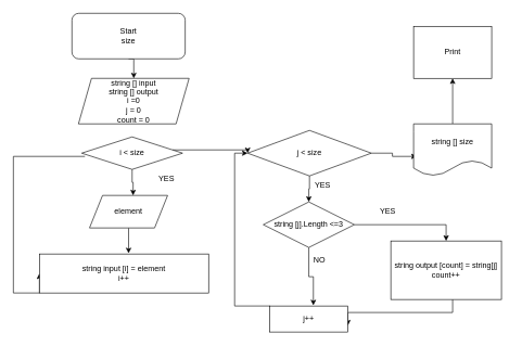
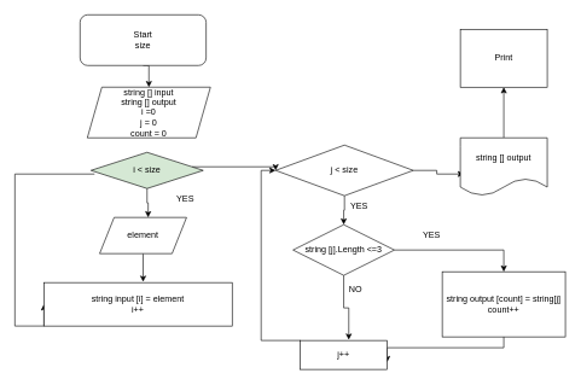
  <mxCell id="0" />
  <mxCell id="1" parent="0" />
  <mxCell id="2" style="edgeStyle=orthogonalEdgeStyle;rounded=0;orthogonalLoop=1;jettySize=auto;html=1;exitX=0.5;exitY=1;exitDx=0;exitDy=0;entryX=0.5;entryY=0;entryDx=0;entryDy=0;" edge="1" parent="1" source="3" target="4"><mxGeometry relative="1" as="geometry" /></mxCell>
  <mxCell id="3" value="Start&lt;br&gt;size" style="rounded=1;whiteSpace=wrap;html=1;" vertex="1" parent="1"><mxGeometry x="110" y="20" width="174" height="70" as="geometry" /></mxCell>
  <mxCell id="4" value="string [] input&lt;br&gt;string [] output&lt;br&gt;i =0&lt;br&gt;j = 0&lt;br&gt;count = 0" style="shape=parallelogram;perimeter=parallelogramPerimeter;whiteSpace=wrap;html=1;fixedSize=1;" vertex="1" parent="1"><mxGeometry x="120" y="120" width="170" height="70" as="geometry" /></mxCell>
  <mxCell id="5" style="edgeStyle=orthogonalEdgeStyle;rounded=0;orthogonalLoop=1;jettySize=auto;html=1;entryX=0.558;entryY=0;entryDx=0;entryDy=0;entryPerimeter=0;" edge="1" parent="1" source="7" target="10"><mxGeometry relative="1" as="geometry" /></mxCell>
  <mxCell id="6" style="edgeStyle=orthogonalEdgeStyle;rounded=0;orthogonalLoop=1;jettySize=auto;html=1;entryX=0;entryY=0.5;entryDx=0;entryDy=0;" edge="1" parent="1" source="7" target="15"><mxGeometry relative="1" as="geometry"><Array as="points"><mxPoint x="380" y="230" /></Array></mxGeometry></mxCell>
- <mxCell id="7" value="i &amp;lt; size" style="rhombus;whiteSpace=wrap;html=1;" vertex="1" parent="1"><mxGeometry x="125" y="210" width="155" height="50" as="geometry" /></mxCell>
+ <mxCell id="7" value="i &amp;lt; size" style="rhombus;whiteSpace=wrap;html=1;fillColor=#d5e8d4;" vertex="1" parent="1"><mxGeometry x="125" y="210" width="155" height="50" as="geometry" /></mxCell>
  <mxCell id="8" style="edgeStyle=orthogonalEdgeStyle;rounded=0;orthogonalLoop=1;jettySize=auto;html=1;entryX=0;entryY=0.5;entryDx=0;entryDy=0;" edge="1" parent="1" target="11"><mxGeometry relative="1" as="geometry"><mxPoint x="130" y="240" as="sourcePoint" /><mxPoint x="367" y="410" as="targetPoint" /><Array as="points"><mxPoint x="20" y="240" /><mxPoint x="20" y="450" /></Array></mxGeometry></mxCell>
  <mxCell id="9" style="edgeStyle=orthogonalEdgeStyle;rounded=0;orthogonalLoop=1;jettySize=auto;html=1;entryX=0.527;entryY=-0.017;entryDx=0;entryDy=0;entryPerimeter=0;" edge="1" parent="1" source="10" target="11"><mxGeometry relative="1" as="geometry" /></mxCell>
  <mxCell id="10" value="element" style="shape=parallelogram;perimeter=parallelogramPerimeter;whiteSpace=wrap;html=1;fixedSize=1;" vertex="1" parent="1"><mxGeometry x="137" y="300" width="120" height="50" as="geometry" /></mxCell>
  <mxCell id="11" value="string input [i] = element&lt;br&gt;i++" style="rounded=0;whiteSpace=wrap;html=1;" vertex="1" parent="1"><mxGeometry x="60" y="390" width="260" height="60" as="geometry" /></mxCell>
  <mxCell id="12" value="YES" style="text;html=1;align=center;verticalAlign=middle;resizable=0;points=[];autosize=1;strokeColor=none;fillColor=none;" vertex="1" parent="1"><mxGeometry x="230" y="260" width="50" height="30" as="geometry" /></mxCell>
  <mxCell id="13" style="edgeStyle=orthogonalEdgeStyle;rounded=0;orthogonalLoop=1;jettySize=auto;html=1;entryX=0.5;entryY=0;entryDx=0;entryDy=0;" edge="1" parent="1" source="15" target="18"><mxGeometry relative="1" as="geometry"><mxPoint x="475" y="300" as="targetPoint" /></mxGeometry></mxCell>
  <mxCell id="14" style="edgeStyle=orthogonalEdgeStyle;rounded=0;orthogonalLoop=1;jettySize=auto;html=1;entryX=0.042;entryY=0.625;entryDx=0;entryDy=0;entryPerimeter=0;" edge="1" parent="1" source="15" target="27"><mxGeometry relative="1" as="geometry" /></mxCell>
  <mxCell id="15" value="j &amp;lt; size" style="rhombus;whiteSpace=wrap;html=1;" vertex="1" parent="1"><mxGeometry x="380" y="200" width="190" height="70" as="geometry" /></mxCell>
  <mxCell id="16" style="edgeStyle=orthogonalEdgeStyle;rounded=0;orthogonalLoop=1;jettySize=auto;html=1;entryX=0.558;entryY=-0.025;entryDx=0;entryDy=0;entryPerimeter=0;" edge="1" parent="1" source="18" target="22"><mxGeometry relative="1" as="geometry" /></mxCell>
  <mxCell id="17" style="edgeStyle=orthogonalEdgeStyle;rounded=0;orthogonalLoop=1;jettySize=auto;html=1;entryX=0.5;entryY=0;entryDx=0;entryDy=0;" edge="1" parent="1" source="18" target="20"><mxGeometry relative="1" as="geometry"><mxPoint x="640" y="330" as="targetPoint" /></mxGeometry></mxCell>
  <mxCell id="18" value="string [j].Length &amp;lt;=3" style="rhombus;whiteSpace=wrap;html=1;" vertex="1" parent="1"><mxGeometry x="404" y="310" width="140" height="70" as="geometry" /></mxCell>
  <mxCell id="19" style="edgeStyle=orthogonalEdgeStyle;rounded=0;orthogonalLoop=1;jettySize=auto;html=1;entryX=1;entryY=0.75;entryDx=0;entryDy=0;" edge="1" parent="1" source="20" target="22"><mxGeometry relative="1" as="geometry"><Array as="points"><mxPoint x="695" y="480" /></Array></mxGeometry></mxCell>
- <mxCell id="20" value="string output [count] = string[j]&lt;br&gt;count++" style="rounded=0;whiteSpace=wrap;html=1;" vertex="1" parent="1"><mxGeometry x="600" y="370" width="170" height="90" as="geometry" /></mxCell>
+ <mxCell id="20" value="string output [count] = string[j]&lt;br&gt;count++" style="rounded=0;whiteSpace=wrap;html=1;" vertex="1" parent="1"><mxGeometry x="610" y="375" width="170" height="90" as="geometry" /></mxCell>
  <mxCell id="21" style="edgeStyle=orthogonalEdgeStyle;rounded=0;orthogonalLoop=1;jettySize=auto;html=1;entryX=0;entryY=0.5;entryDx=0;entryDy=0;" edge="1" parent="1" source="22" target="15"><mxGeometry relative="1" as="geometry"><mxPoint x="370" y="240" as="targetPoint" /><Array as="points"><mxPoint x="360" y="470" /><mxPoint x="360" y="235" /></Array></mxGeometry></mxCell>
  <mxCell id="22" value="j++" style="rounded=0;whiteSpace=wrap;html=1;" vertex="1" parent="1"><mxGeometry x="414" y="470" width="120" height="40" as="geometry" /></mxCell>
  <mxCell id="23" value="YES" style="text;html=1;align=center;verticalAlign=middle;resizable=0;points=[];autosize=1;strokeColor=none;fillColor=none;" vertex="1" parent="1"><mxGeometry x="570" y="310" width="50" height="30" as="geometry" /></mxCell>
  <mxCell id="24" value="NO" style="text;html=1;align=center;verticalAlign=middle;resizable=0;points=[];autosize=1;strokeColor=none;fillColor=none;" vertex="1" parent="1"><mxGeometry x="470" y="385" width="40" height="30" as="geometry" /></mxCell>
  <mxCell id="25" value="YES" style="text;html=1;align=center;verticalAlign=middle;resizable=0;points=[];autosize=1;strokeColor=none;fillColor=none;" vertex="1" parent="1"><mxGeometry x="470" y="270" width="50" height="30" as="geometry" /></mxCell>
  <mxCell id="26" style="edgeStyle=orthogonalEdgeStyle;rounded=0;orthogonalLoop=1;jettySize=auto;html=1;entryX=0.5;entryY=1;entryDx=0;entryDy=0;" edge="1" parent="1" source="27" target="28"><mxGeometry relative="1" as="geometry" /></mxCell>
- <mxCell id="27" value="string [] size" style="shape=document;whiteSpace=wrap;html=1;boundedLbl=1;" vertex="1" parent="1"><mxGeometry x="635" y="190" width="120" height="80" as="geometry" /></mxCell>
+ <mxCell id="27" value="string [] output" style="shape=document;whiteSpace=wrap;html=1;boundedLbl=1;" vertex="1" parent="1"><mxGeometry x="635" y="190" width="120" height="80" as="geometry" /></mxCell>
  <mxCell id="28" value="Print" style="whiteSpace=wrap;html=1;rounded=0;" vertex="1" parent="1"><mxGeometry x="635" y="40" width="120" height="80" as="geometry" /></mxCell>
